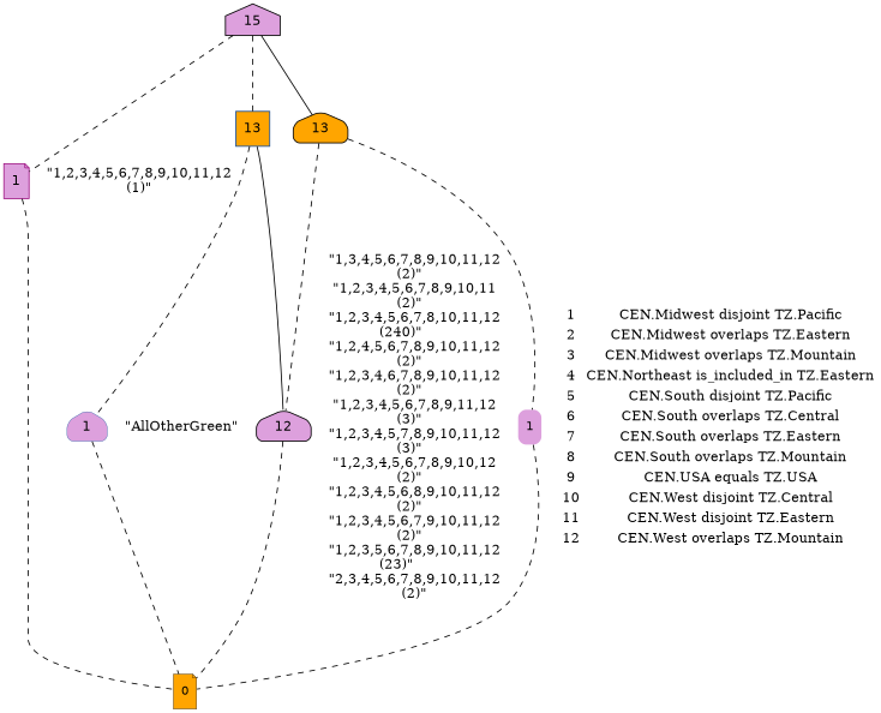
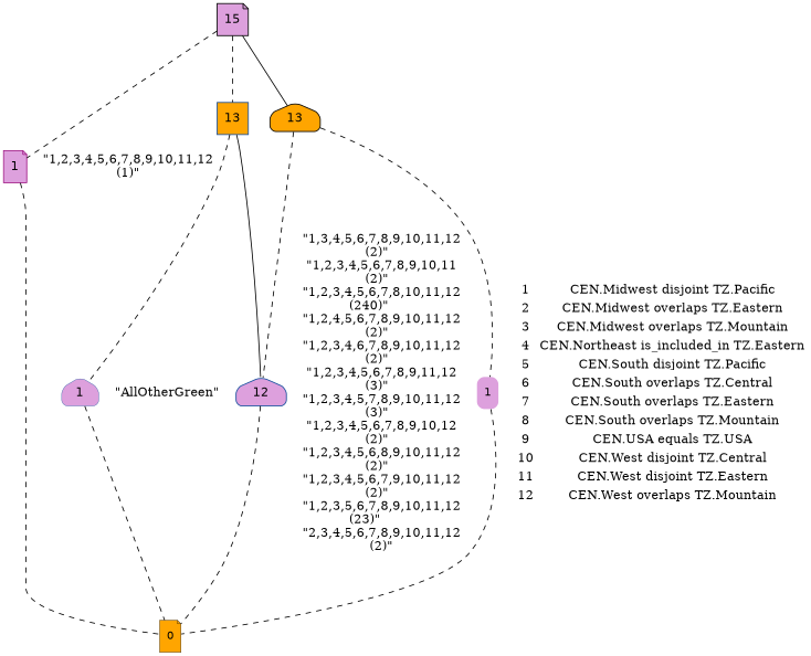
  digraph {
    node [fillcolor=plum fontname=Helvetica shape=house style=filled]
    edge [dir=none labeldistance=1.5 minlen=2 style=dashed]
    n1 ["''"="''" fillcolor=orange fontsize=12 label=0 penwidth=0.4 shape=note width=.25]
    n2 [color="#134d9c" label=1 penwidth=0.4 style="rounded,filled" width=.25]
    n3 [color="#9f1684" label=1 shape=note width=.25]
    n4 [color=black fontsize=12 label=1 shape=plaintext style="rounded,filled" width=.25]
-   n5 [color=black label=12 style="rounded,filled" width=.25]
+   n5 [color="#134d9c" label=12 style="rounded,filled" width=.25]
    n6 [color="#134d9c" fillcolor=orange label=13 shape=box width=.25]
    n7 [fillcolor=orange label=13 style="rounded,filled" width=.25]
-   n8 [label=15 width=.25]
+   n8 [label=15 shape=note width=.25]
    n2 -> n1
    n2 -> n2 [color=transparent label="\"AllOtherGreen\"" labelangle=270 style=""]
    n3 -> n1
    n3 -> n3 [color=transparent label="\"1,2,3,4,5,6,7,8,9,10,11,12\n(1)\"" labelangle=270 style=""]
    n4 -> n1
    n4 -> n4 [color=transparent label=<   <TABLE BORDER="0" CELLBORDER="1" CELLSPACING="0" CELLPADDING="2">  <TR>   <TD>1</TD>   <TD>CEN.Midwest disjoint TZ.Pacific</TD>   </TR>  <TR>   <TD>2</TD>   <TD>CEN.Midwest overlaps TZ.Eastern</TD>   </TR>  <TR>   <TD>3</TD>   <TD>CEN.Midwest overlaps TZ.Mountain</TD>   </TR>  <TR>   <TD>4</TD>   <TD>CEN.Northeast is_included_in TZ.Eastern</TD>   </TR>  <TR>   <TD>5</TD>   <TD>CEN.South disjoint TZ.Pacific</TD>   </TR>  <TR>   <TD>6</TD>   <TD>CEN.South overlaps TZ.Central</TD>   </TR>  <TR>   <TD>7</TD>   <TD>CEN.South overlaps TZ.Eastern</TD>   </TR>  <TR>   <TD>8</TD>   <TD>CEN.South overlaps TZ.Mountain</TD>   </TR>  <TR>   <TD>9</TD>   <TD>CEN.USA equals TZ.USA</TD>   </TR>  <TR>   <TD>10</TD>   <TD>CEN.West disjoint TZ.Central</TD>   </TR>  <TR>   <TD>11</TD>   <TD>CEN.West disjoint TZ.Eastern</TD>   </TR>  <TR>   <TD>12</TD>   <TD>CEN.West overlaps TZ.Mountain</TD>   </TR>  </TABLE>   > labelangle=270 style=""]
    n5 -> n1
    n5 -> n5 [color=transparent label="\"1,3,4,5,6,7,8,9,10,11,12\n(2)\"	\n\"1,2,3,4,5,6,7,8,9,10,11\n(2)\"	\n\"1,2,3,4,5,6,7,8,10,11,12\n(240)\"	\n\"1,2,4,5,6,7,8,9,10,11,12\n(2)\"	\n\"1,2,3,4,6,7,8,9,10,11,12\n(2)\"	\n\"1,2,3,4,5,6,7,8,9,11,12\n(3)\"	\n\"1,2,3,4,5,7,8,9,10,11,12\n(3)\"	\n\"1,2,3,4,5,6,7,8,9,10,12\n(2)\"	\n\"1,2,3,4,5,6,8,9,10,11,12\n(2)\"	\n\"1,2,3,4,5,6,7,9,10,11,12\n(2)\"	\n\"1,2,3,5,6,7,8,9,10,11,12\n(23)\"	\n\"2,3,4,5,6,7,8,9,10,11,12\n(2)\"" labelangle=270 style=""]
    n6 -> n2
    n6 -> n5 [style=solid]
    n7 -> n4
    n7 -> n5
    n8 -> n3
    n8 -> n6
    n8 -> n7 [style=solid]
  }
